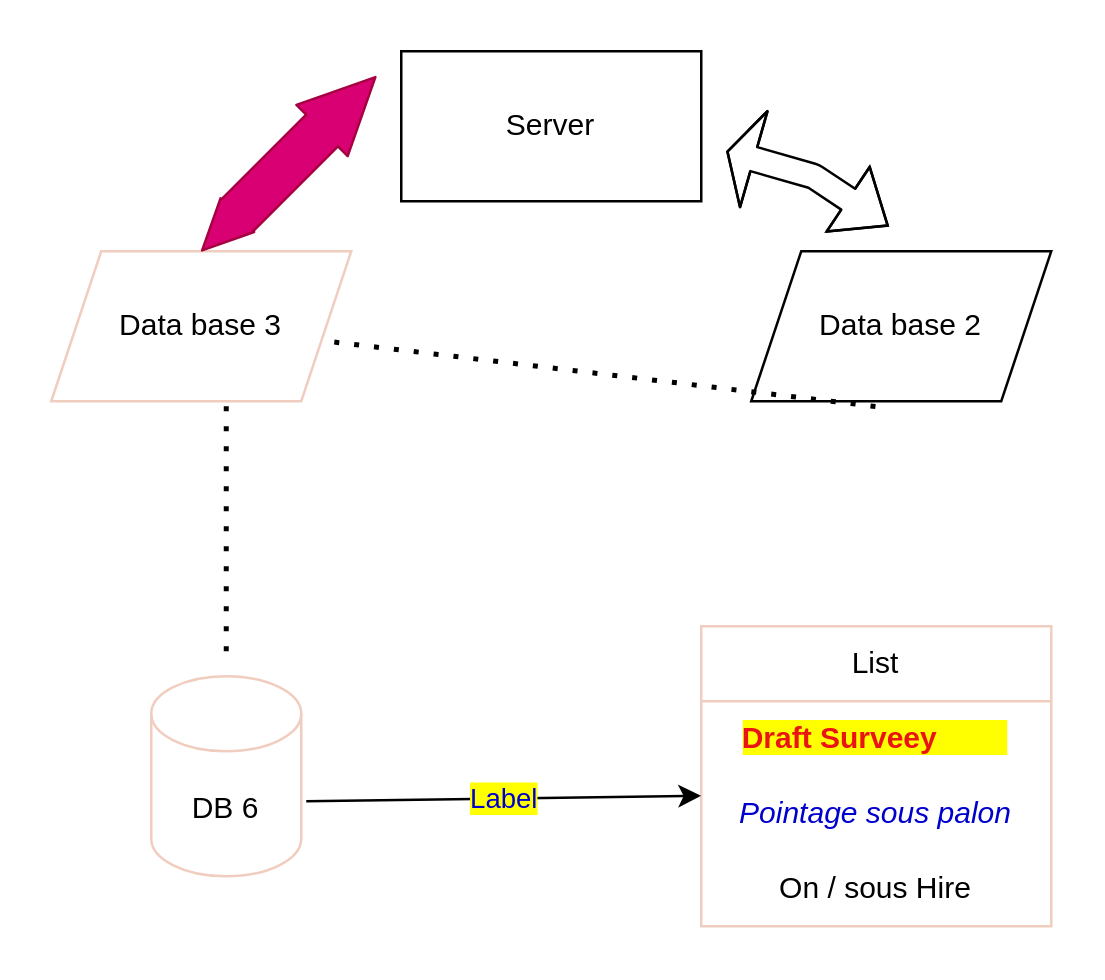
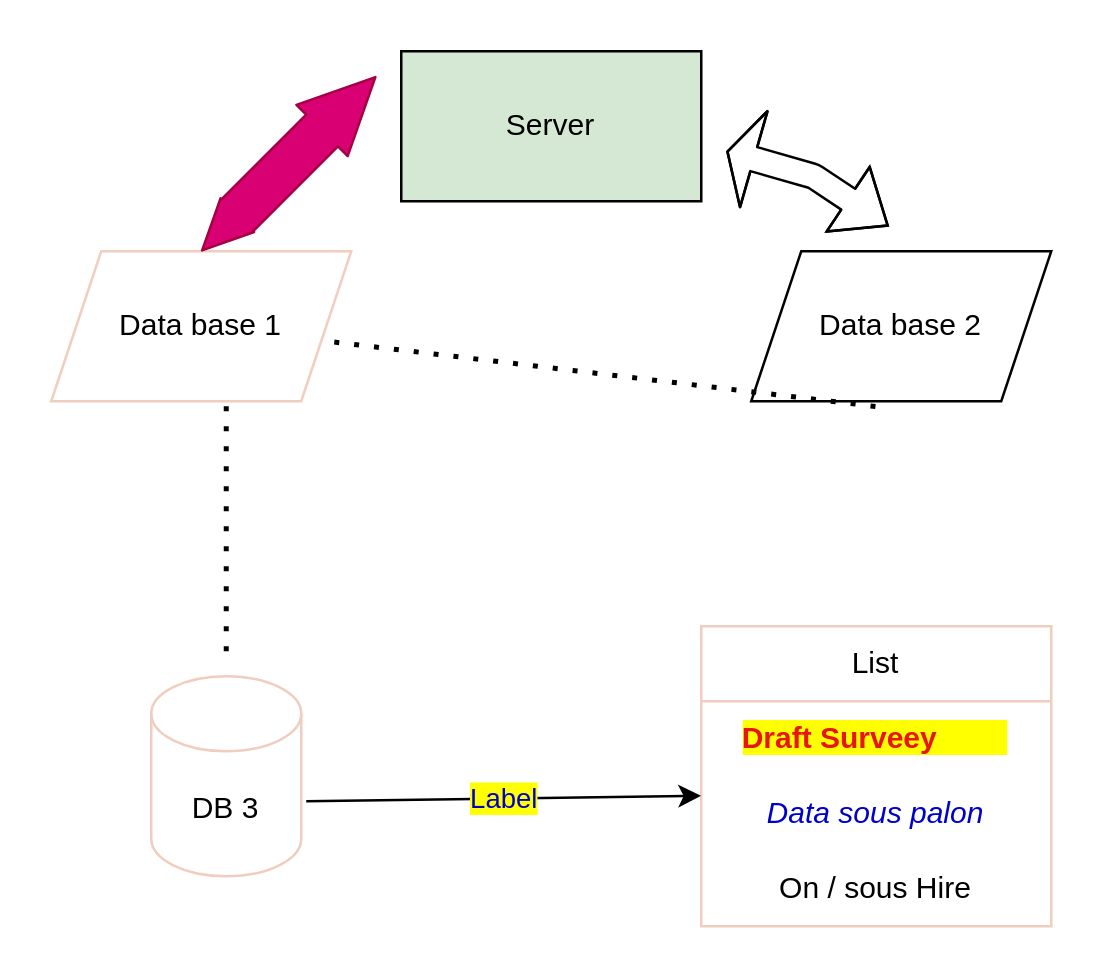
  <mxCell id="0" />
  <mxCell id="1" parent="0" />
- <mxCell id="2" value="Server" style="rounded=0;whiteSpace=wrap;html=1;" vertex="1" parent="1"><mxGeometry x="160" y="20" width="120" height="60" as="geometry" /></mxCell>
- <mxCell id="3" value="Data base 3" style="shape=parallelogram;perimeter=parallelogramPerimeter;whiteSpace=wrap;html=1;fixedSize=1;strokeColor=#F0CDBE;" vertex="1" parent="1"><mxGeometry x="20" y="100" width="120" height="60" as="geometry" /></mxCell>
+ <mxCell id="2" value="Server" style="rounded=0;whiteSpace=wrap;html=1;fillColor=#d5e8d4;" vertex="1" parent="1"><mxGeometry x="160" y="20" width="120" height="60" as="geometry" /></mxCell>
+ <mxCell id="3" value="Data base 1" style="shape=parallelogram;perimeter=parallelogramPerimeter;whiteSpace=wrap;html=1;fixedSize=1;strokeColor=#F0CDBE;" vertex="1" parent="1"><mxGeometry x="20" y="100" width="120" height="60" as="geometry" /></mxCell>
  <mxCell id="4" value="Data base 2" style="shape=parallelogram;perimeter=parallelogramPerimeter;whiteSpace=wrap;html=1;fixedSize=1;" vertex="1" parent="1"><mxGeometry x="300" y="100" width="120" height="60" as="geometry" /></mxCell>
  <mxCell id="5" value="" style="shape=flexArrow;endArrow=classic;startArrow=classic;html=1;width=18;endSize=9.72;endWidth=10;startWidth=0;startSize=6.3;fillColor=#d80073;strokeColor=#A50040;" edge="1" parent="1"><mxGeometry width="100" height="100" relative="1" as="geometry"><mxPoint x="80" y="100" as="sourcePoint" /><mxPoint x="150" y="30" as="targetPoint" /><Array as="points" /></mxGeometry></mxCell>
  <mxCell id="6" value="" style="shape=flexArrow;endArrow=classic;startArrow=classic;html=1;startWidth=29;startSize=3.32;" edge="1" parent="1"><mxGeometry width="100" height="100" relative="1" as="geometry"><mxPoint x="290" y="60" as="sourcePoint" /><mxPoint x="355" y="90" as="targetPoint" /><Array as="points"><mxPoint x="325" y="70" /></Array></mxGeometry></mxCell>
  <mxCell id="7" value="" style="endArrow=none;dashed=1;html=1;dashPattern=1 3;strokeWidth=2;exitX=0.414;exitY=1.035;exitDx=0;exitDy=0;exitPerimeter=0;" edge="1" parent="1" source="4" target="3"><mxGeometry width="50" height="50" relative="1" as="geometry"><mxPoint x="350" y="230" as="sourcePoint" /><mxPoint x="350" y="170" as="targetPoint" /></mxGeometry></mxCell>
  <mxCell id="8" value="" style="endArrow=none;dashed=1;html=1;dashPattern=1 3;strokeWidth=2;" edge="1" parent="1"><mxGeometry width="50" height="50" relative="1" as="geometry"><mxPoint x="90" y="260" as="sourcePoint" /><mxPoint x="90" y="160" as="targetPoint" /></mxGeometry></mxCell>
- <mxCell id="9" value="DB 6" style="shape=cylinder3;whiteSpace=wrap;html=1;boundedLbl=1;backgroundOutline=1;size=15;strokeColor=#F0CDBE;" vertex="1" parent="1"><mxGeometry x="60" y="270" width="60" height="80" as="geometry" /></mxCell>
+ <mxCell id="9" value="DB 3" style="shape=cylinder3;whiteSpace=wrap;html=1;boundedLbl=1;backgroundOutline=1;size=15;strokeColor=#F0CDBE;" vertex="1" parent="1"><mxGeometry x="60" y="270" width="60" height="80" as="geometry" /></mxCell>
  <mxCell id="10" value="List" style="swimlane;fontStyle=0;childLayout=stackLayout;horizontal=1;startSize=30;horizontalStack=0;resizeParent=1;resizeParentMax=0;resizeLast=0;collapsible=1;marginBottom=0;whiteSpace=wrap;html=1;strokeColor=#F0CDBE;" vertex="1" parent="1"><mxGeometry x="280" y="250" width="140" height="120" as="geometry" /></mxCell>
  <mxCell id="11" value="&lt;b style=&quot;background-color: rgb(255, 255, 0);&quot;&gt;&lt;font color=&quot;#eb1414&quot;&gt;Draft Surveey&lt;span style=&quot;white-space: pre;&quot;&gt;&#09;&lt;/span&gt;&lt;span style=&quot;white-space: pre;&quot;&gt;&#09;&lt;/span&gt;&lt;/font&gt;&lt;/b&gt;" style="text;strokeColor=none;fillColor=none;align=center;verticalAlign=middle;spacingLeft=4;spacingRight=4;overflow=hidden;points=[[0,0.5],[1,0.5]];portConstraint=eastwest;rotatable=0;whiteSpace=wrap;html=1;" vertex="1" parent="10"><mxGeometry y="30" width="140" height="30" as="geometry" /></mxCell>
- <mxCell id="12" value="&lt;font color=&quot;#0000cc&quot;&gt;&lt;i&gt;Pointage sous palon&lt;/i&gt;&lt;/font&gt;" style="text;strokeColor=none;fillColor=none;align=center;verticalAlign=middle;spacingLeft=4;spacingRight=4;overflow=hidden;points=[[0,0.5],[1,0.5]];portConstraint=eastwest;rotatable=0;whiteSpace=wrap;html=1;" vertex="1" parent="10"><mxGeometry y="60" width="140" height="30" as="geometry" /></mxCell>
+ <mxCell id="12" value="&lt;font color=&quot;#0000cc&quot;&gt;&lt;i&gt;Data sous palon&lt;/i&gt;&lt;/font&gt;" style="text;strokeColor=none;fillColor=none;align=center;verticalAlign=middle;spacingLeft=4;spacingRight=4;overflow=hidden;points=[[0,0.5],[1,0.5]];portConstraint=eastwest;rotatable=0;whiteSpace=wrap;html=1;" vertex="1" parent="10"><mxGeometry y="60" width="140" height="30" as="geometry" /></mxCell>
  <mxCell id="13" value="On / sous Hire" style="text;strokeColor=none;fillColor=none;align=center;verticalAlign=middle;spacingLeft=4;spacingRight=4;overflow=hidden;points=[[0,0.5],[1,0.5]];portConstraint=eastwest;rotatable=0;whiteSpace=wrap;html=1;" vertex="1" parent="10"><mxGeometry y="90" width="140" height="30" as="geometry" /></mxCell>
  <mxCell id="14" value="" style="endArrow=classic;html=1;fontColor=#0000CC;entryX=-0.015;entryY=0.261;entryDx=0;entryDy=0;entryPerimeter=0;" edge="1" parent="1"><mxGeometry relative="1" as="geometry"><mxPoint x="122" y="320" as="sourcePoint" /><mxPoint x="279.9" y="317.83" as="targetPoint" /></mxGeometry></mxCell>
  <mxCell id="15" value="Label" style="edgeLabel;resizable=0;html=1;align=center;verticalAlign=middle;labelBackgroundColor=#FFFF00;strokeColor=#F0CDBE;fontColor=#0000CC;" connectable="0" vertex="1" parent="14"><mxGeometry relative="1" as="geometry" /></mxCell>
